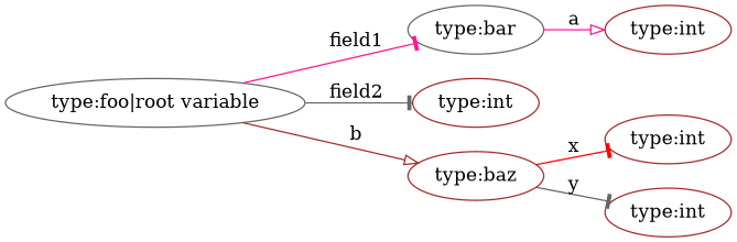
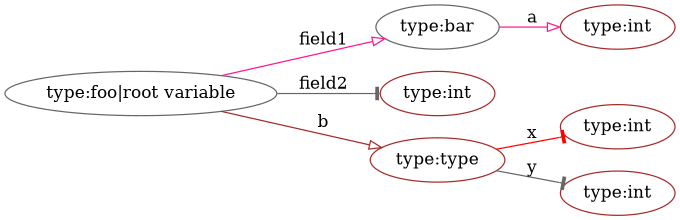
  digraph {
    rankdir=LR
    node [color=brown]
    edge [arrowhead=tee color=deeppink]
    n1 [color=gray40 label="type:foo|root variable"]
    n2 [color=gray40 label="type:bar"]
    n3 [label="type:int"]
-   n4 [label="type:baz"]
+   n4 [label="type:type"]
    n5 [label="type:int"]
    n6 [label="type:int"]
    n7 [label="type:int"]
-   n1 -> n2 [label=field1]
+   n1 -> n2 [arrowhead=onormal label=field1]
    n1 -> n3 [color=gray40 label=field2]
    n1 -> n4 [arrowhead=onormal color=brown label=b]
    n2 -> n5 [arrowhead=onormal label=a]
    n4 -> n6 [color=red label=x]
    n4 -> n7 [color=gray40 label=y]
  }
